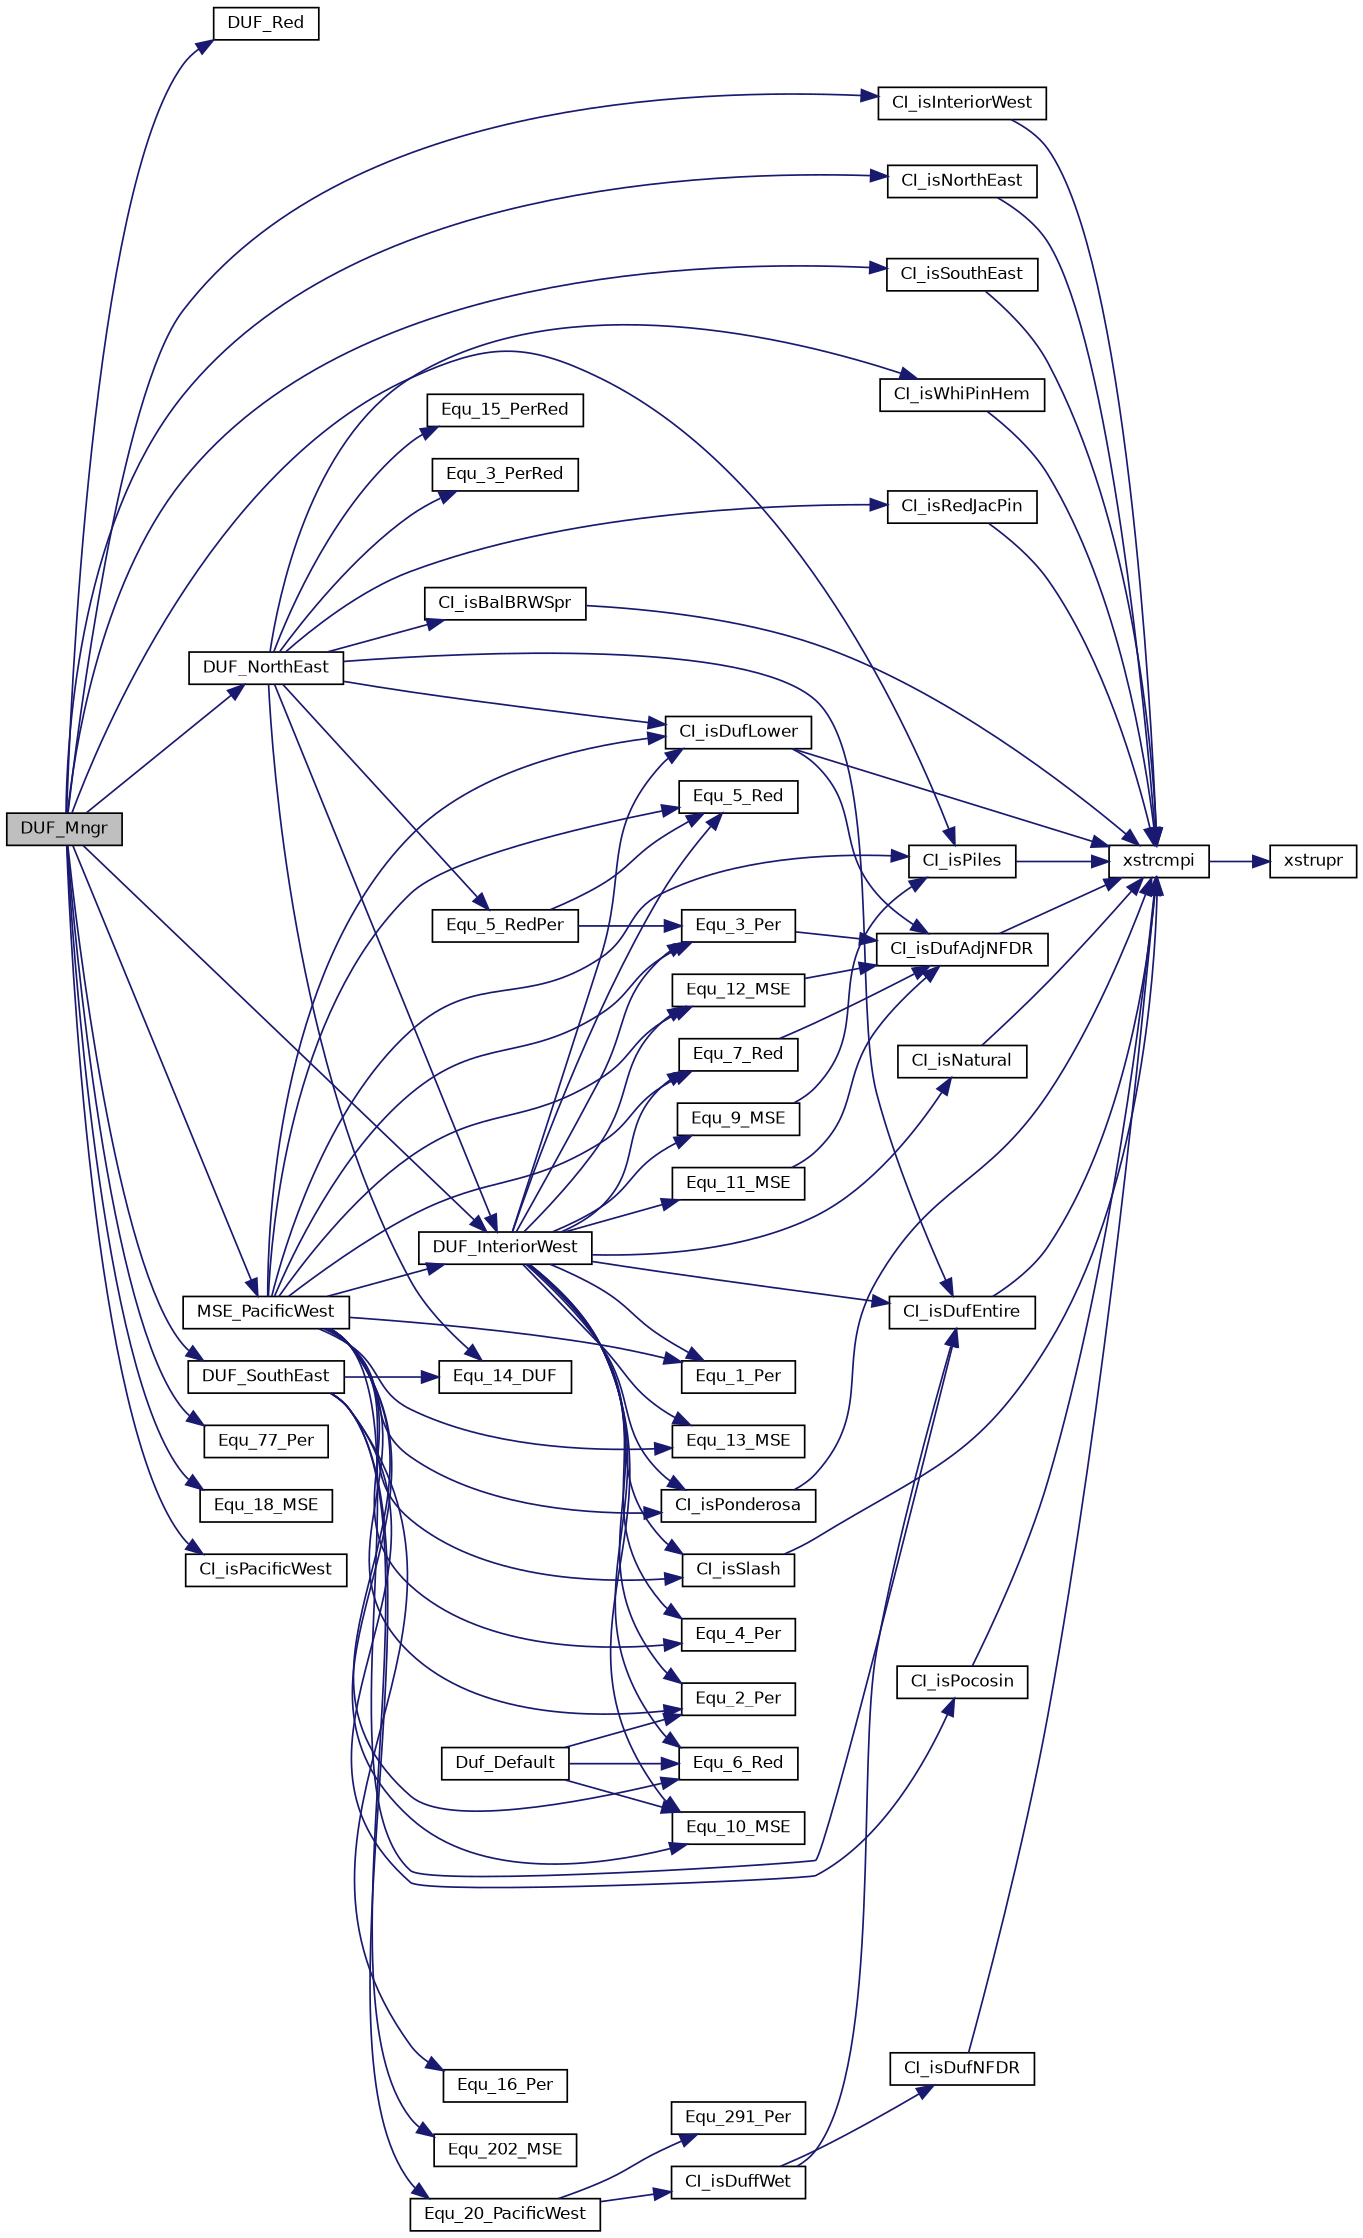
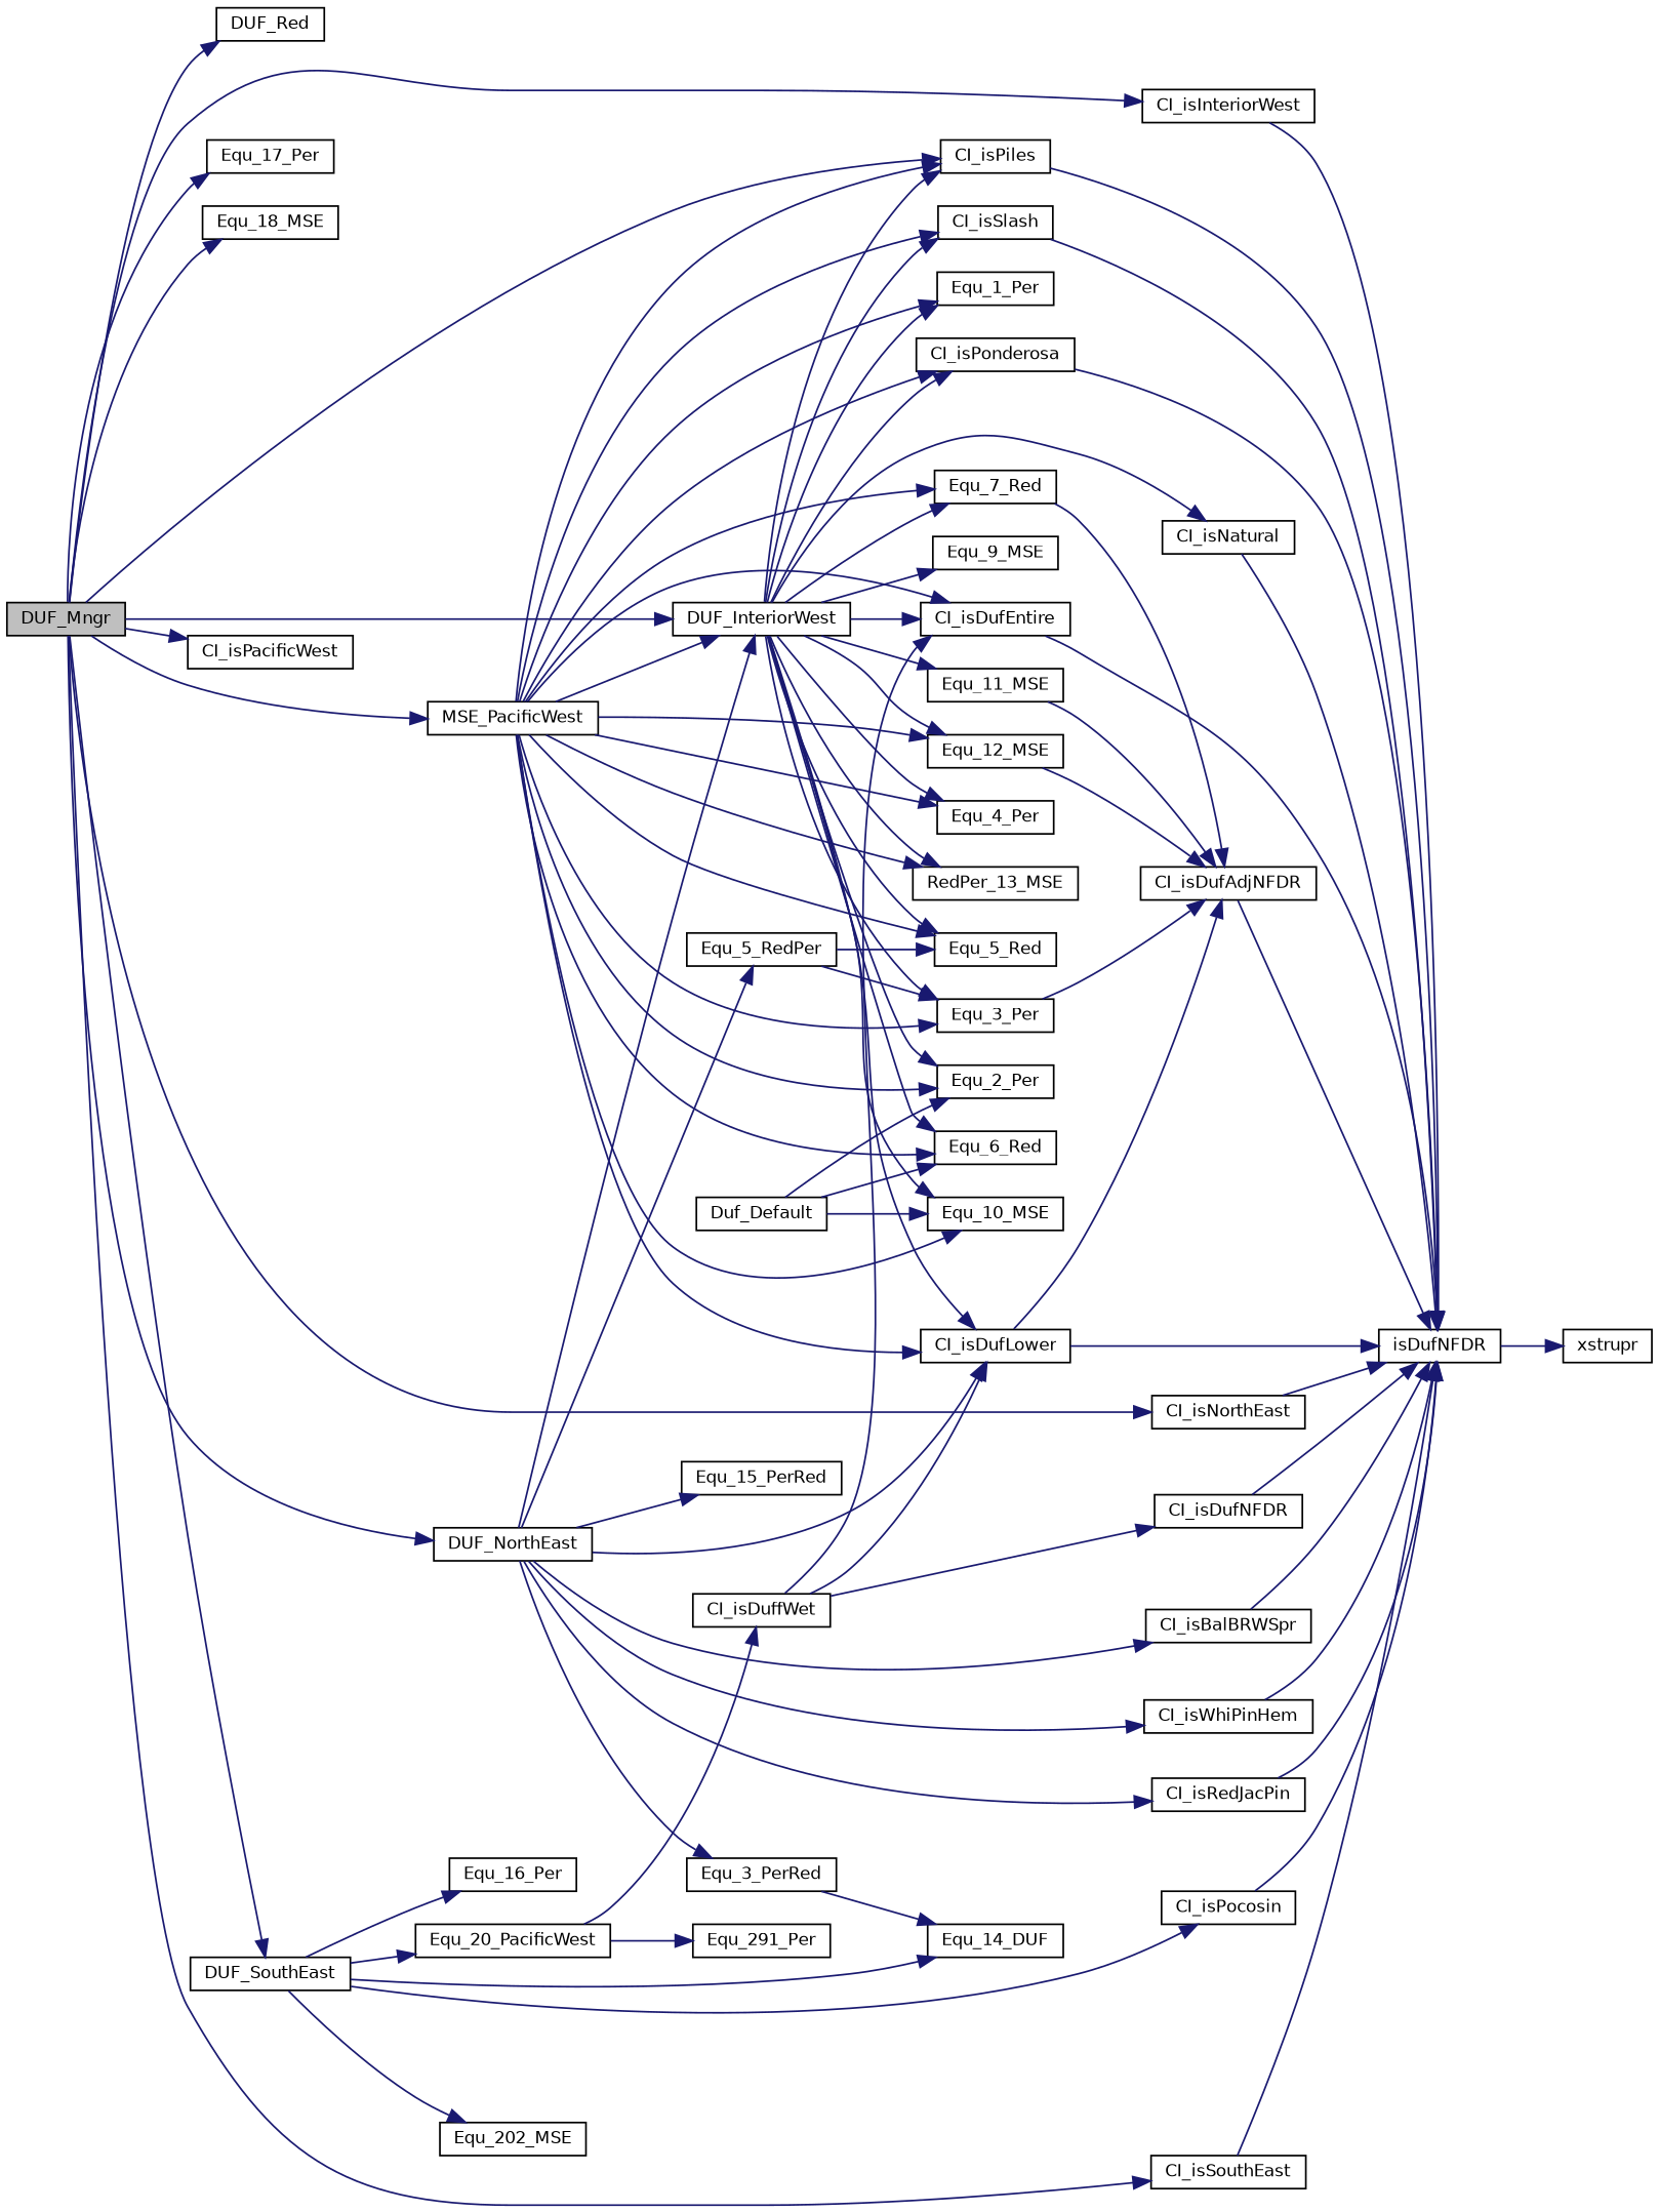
  digraph {
    rankdir=LR
    node [color=black fillcolor=white fontname=Helvetica fontsize=10 shape=record style=filled]
    edge [color=midnightblue fontname=Helvetica fontsize=10 labelfontname=Helvetica labelfontsize=10 style=solid]
    n1 [fillcolor=grey75 fontcolor=black height=0.2 label=DUF_Mngr width=0.4]
    n2 [height=0.2 label=DUF_Red width=0.4]
    n3 [height=0.2 label=CI_isPiles width=0.4]
-   n4 [height=0.2 label=Equ_77_Per width=0.4]
+   n4 [height=0.2 label=Equ_17_Per width=0.4]
    n5 [height=0.2 label=Equ_18_MSE width=0.4]
    n6 [height=0.2 label=CI_isInteriorWest width=0.4]
    n7 [height=0.2 label=DUF_InteriorWest width=0.4]
    n8 [height=0.2 label=CI_isPacificWest width=0.4]
    n9 [height=0.2 label=MSE_PacificWest width=0.4]
    n10 [height=0.2 label=CI_isNorthEast width=0.4]
    n11 [height=0.2 label=DUF_NorthEast width=0.4]
    n12 [height=0.2 label=CI_isSouthEast width=0.4]
    n13 [height=0.2 label=DUF_SouthEast width=0.4]
-   n14 [height=0.2 label=xstrcmpi width=0.4]
+   n14 [height=0.2 label=isDufNFDR width=0.4]
    n15 [height=0.2 label=CI_isNatural width=0.4]
    n16 [height=0.2 label=CI_isSlash width=0.4]
    n17 [height=0.2 label=CI_isDufLower width=0.4]
    n18 [height=0.2 label=Equ_1_Per width=0.4]
    n19 [height=0.2 label=Equ_5_Red width=0.4]
    n20 [height=0.2 label=Equ_9_MSE width=0.4]
    n21 [height=0.2 label=CI_isDufEntire width=0.4]
    n22 [height=0.2 label=Equ_2_Per width=0.4]
    n23 [height=0.2 label=Equ_6_Red width=0.4]
    n24 [height=0.2 label=Equ_10_MSE width=0.4]
    n25 [height=0.2 label=Equ_3_Per width=0.4]
    n26 [height=0.2 label=Equ_7_Red width=0.4]
    n27 [height=0.2 label=Equ_11_MSE width=0.4]
    n28 [height=0.2 label=CI_isPonderosa width=0.4]
    n29 [height=0.2 label=Equ_4_Per width=0.4]
-   n30 [height=0.2 label=Equ_13_MSE width=0.4]
+   n30 [height=0.2 label=RedPer_13_MSE width=0.4]
    n31 [height=0.2 label=Equ_12_MSE width=0.4]
    n32 [height=0.2 label=CI_isWhiPinHem width=0.4]
    n33 [height=0.2 label=CI_isRedJacPin width=0.4]
    n34 [height=0.2 label=CI_isBalBRWSpr width=0.4]
    n35 [height=0.2 label=Equ_15_PerRed width=0.4]
    n36 [height=0.2 label=Equ_14_DUF width=0.4]
    n37 [height=0.2 label=Equ_3_PerRed width=0.4]
    n38 [height=0.2 label=Equ_5_RedPer width=0.4]
    n39 [height=0.2 label=CI_isPocosin width=0.4]
    n40 [height=0.2 label=Equ_20_PacificWest width=0.4]
    n41 [height=0.2 label=Equ_202_MSE width=0.4]
    n42 [height=0.2 label=Equ_16_Per width=0.4]
    n43 [height=0.2 label=xstrupr width=0.4]
    n44 [height=0.2 label=CI_isDufAdjNFDR width=0.4]
    n45 [height=0.2 label=Duf_Default width=0.4]
    n46 [height=0.2 label=CI_isDuffWet width=0.4]
    n47 [height=0.2 label=Equ_291_Per width=0.4]
    n48 [height=0.2 label=CI_isDufNFDR width=0.4]
    n1 -> n2
    n1 -> n3
    n1 -> n4
    n1 -> n5
    n1 -> n6
    n1 -> n7
    n1 -> n8
    n1 -> n9
    n1 -> n10
    n1 -> n11
    n1 -> n12
    n1 -> n13
    n3 -> n14
    n6 -> n14
-   n20 -> n3
+   n7 -> n3
    n7 -> n15
    n7 -> n16
    n7 -> n17
    n7 -> n18
    n7 -> n19
    n7 -> n20
    n7 -> n21
    n7 -> n22
    n7 -> n23
    n7 -> n24
    n7 -> n25
    n7 -> n26
    n7 -> n27
    n7 -> n28
    n7 -> n29
    n7 -> n30
    n7 -> n31
    n9 -> n3
    n9 -> n7
    n9 -> n16
    n9 -> n17
    n9 -> n18
    n9 -> n19
    n9 -> n21
    n9 -> n22
    n9 -> n23
    n9 -> n24
    n9 -> n25
    n9 -> n26
    n9 -> n28
    n9 -> n29
    n9 -> n30
    n9 -> n31
    n10 -> n14
    n11 -> n7
    n11 -> n17
-   n11 -> n21
    n11 -> n32
    n11 -> n33
    n11 -> n34
    n11 -> n35
-   n11 -> n36
+   n37 -> n36
    n11 -> n37
    n11 -> n38
    n12 -> n14
    n13 -> n36
    n13 -> n39
    n13 -> n40
    n13 -> n41
    n13 -> n42
    n14 -> n43
    n15 -> n14
    n16 -> n14
    n17 -> n14
    n17 -> n44
    n21 -> n14
    n25 -> n44
    n26 -> n44
    n27 -> n44
    n28 -> n14
    n31 -> n44
    n32 -> n14
    n33 -> n14
    n34 -> n14
    n38 -> n19
    n38 -> n25
    n39 -> n14
    n40 -> n46
    n40 -> n47
    n44 -> n14
    n45 -> n22
    n45 -> n23
    n45 -> n24
+   n46 -> n17
    n46 -> n21
    n46 -> n48
    n48 -> n14
  }
